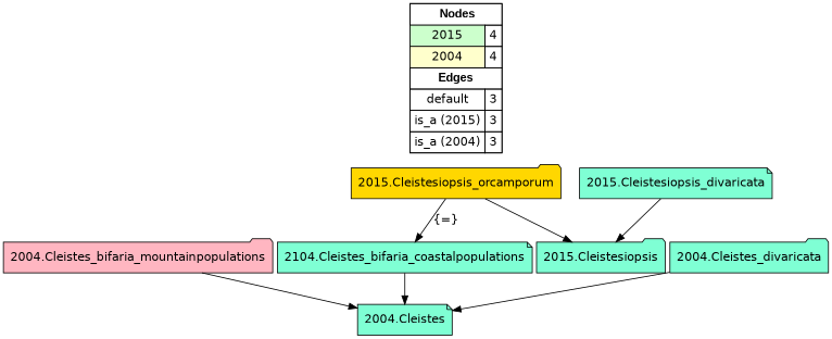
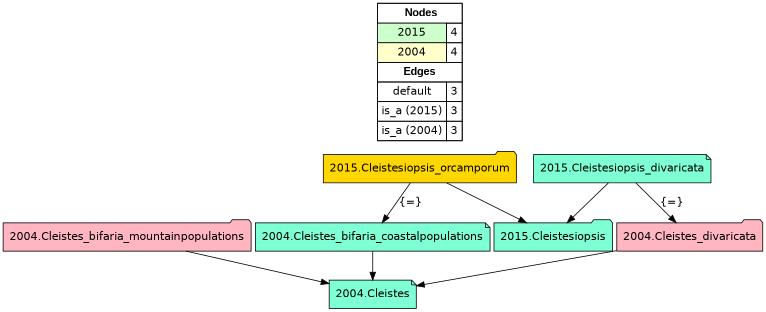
  digraph {
    rankdir=TB
    node [fillcolor=aquamarine fontname=helvetica shape=folder style=filled]
    edge [color="#000000" constraint=true dir=forward penwidth=1 style=solid]
    n1 [fillcolor=white label=<   <TABLE BORDER="0" CELLBORDER="1" CELLSPACING="0" CELLPADDING="4">  <TR> <TD COLSPAN="2"><font face="Arial Black"> Nodes</font></TD> </TR>  <TR>   <TD bgcolor="#CCFFCC" fontname="helvetica">2015</TD>   <TD>4</TD>   </TR>  <TR>   <TD bgcolor="#FFFFCC" fontname="helvetica">2004</TD>   <TD>4</TD>   </TR>  <TR> <TD COLSPAN="2"><font face = "Arial Black"> Edges </font></TD> </TR>  <TR>   <TD><font color ="#000000">default</font></TD><TD>3</TD> </TR> <TR>   <TD><font color ="#000000">is_a (2015)</font></TD><TD>3</TD> </TR> <TR>   <TD><font color ="#000000">is_a (2004)</font></TD><TD>3</TD> </TR> </TABLE>   > margin=0 shape=box]
    "2004.Cleistes_bifaria_mountainpopulations" [fillcolor=lightpink]
    "2004.Cleistes" [shape=note]
    "2015.Cleistesiopsis_orcamporum" [fillcolor=gold]
    "2015.Cleistesiopsis"
-   "2004.Cleistes_bifaria_coastalpopulations" [shape=note label="2104.Cleistes_bifaria_coastalpopulations"]
+   "2004.Cleistes_bifaria_coastalpopulations" [shape=note]
    "2015.Cleistesiopsis_divaricata" [shape=note]
-   "2004.Cleistes_divaricata"
+   "2004.Cleistes_divaricata" [fillcolor=lightpink]
    subgraph sub_1 {
      rank=source
      n1
    }
    "2004.Cleistes_bifaria_mountainpopulations" -> "2004.Cleistes"
    "2015.Cleistesiopsis_orcamporum" -> "2015.Cleistesiopsis"
    "2015.Cleistesiopsis_orcamporum" -> "2004.Cleistes_bifaria_coastalpopulations" [label="{=}"]
    "2004.Cleistes_bifaria_coastalpopulations" -> "2004.Cleistes"
    "2015.Cleistesiopsis_divaricata" -> "2015.Cleistesiopsis"
+   "2015.Cleistesiopsis_divaricata" -> "2004.Cleistes_divaricata" [label="{=}"]
    "2004.Cleistes_divaricata" -> "2004.Cleistes"
  }
